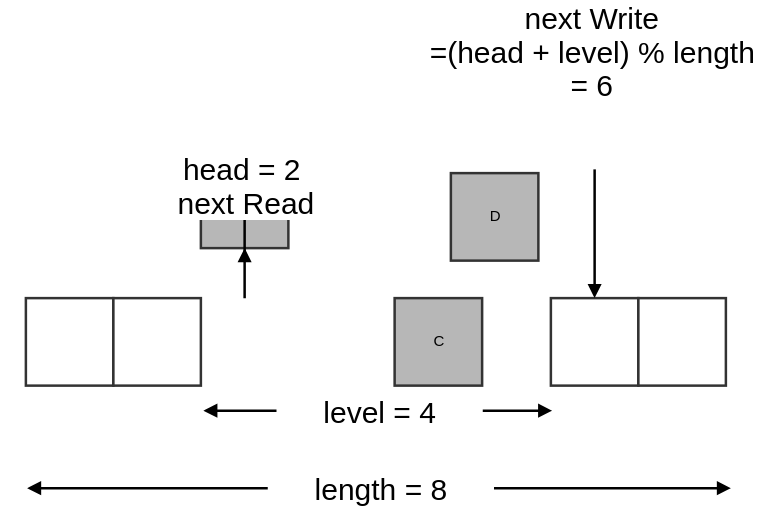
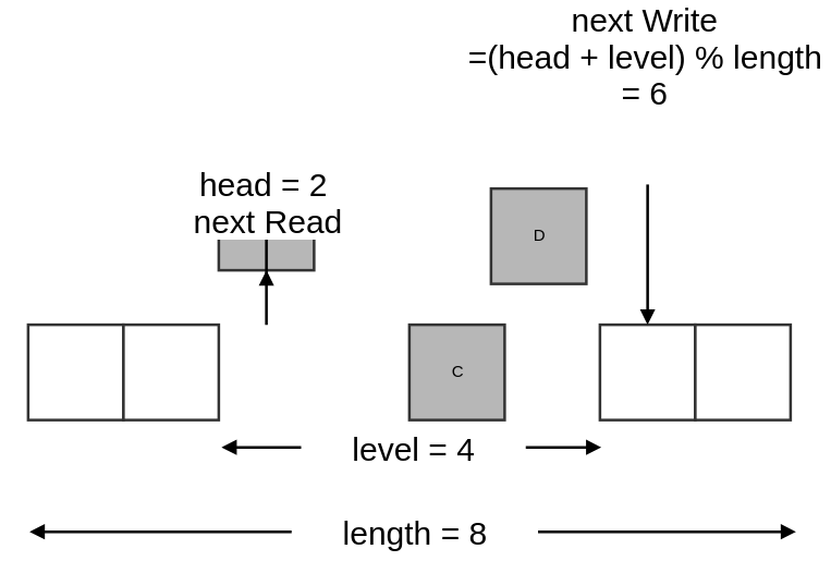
  <mxCell id="0" />
  <mxCell id="1" parent="0" />
  <mxCell id="2" style="shape=rect;shadow=0;strokeWidth=2;fillColor=#FFFFFF;strokeColor=#333333;opacity=100.0;gliffyId=13;" vertex="1" parent="1"><mxGeometry x="20" y="130" width="70" height="70" as="geometry" /></mxCell>
  <mxCell id="3" style="shape=rect;shadow=0;strokeWidth=2;fillColor=#FFFFFF;strokeColor=#333333;opacity=100.0;gliffyId=15;" vertex="1" parent="1"><mxGeometry x="90" y="130" width="70" height="70" as="geometry" /></mxCell>
  <mxCell id="4" value="&lt;div style='width: 63.0px;height:auto;word-break: break-word;'&gt;&lt;div align=&quot;center&quot;&gt;&lt;span style=&quot;font-size: 12px; font-family: Arial; white-space: pre-wrap; text-decoration: none; line-height: 14px; color: rgb(0, 0, 0);&quot;&gt;A&lt;/span&gt;&lt;/div&gt;&lt;/div&gt;" style="shape=rect;shadow=0;strokeWidth=2;fillColor=#b7b7b7;strokeColor=#333333;opacity=100.0;html=1;nl2Br=0;verticalAlign=middle;align=center;spacingLeft=2.0;spacingRight=0;whiteSpace=wrap;gliffyId=16;" vertex="1" parent="1"><mxGeometry x="160" y="20" width="70" height="70" as="geometry" /></mxCell>
- <mxCell id="5" value="&lt;div style='width: 63.0px;height:auto;word-break: break-word;'&gt;&lt;div align=&quot;center&quot;&gt;&lt;span style=&quot;font-size: 12px; font-family: Arial; white-space: pre-wrap; text-decoration: none; line-height: 14px; color: rgb(0, 0, 0);&quot;&gt;C&lt;/span&gt;&lt;/div&gt;&lt;/div&gt;" style="shape=rect;shadow=0;strokeWidth=2;fillColor=#b7b7b7;strokeColor=#333333;opacity=100.0;html=1;nl2Br=0;verticalAlign=middle;align=center;spacingLeft=2.0;spacingRight=0;whiteSpace=wrap;gliffyId=18;" vertex="1" parent="1"><mxGeometry x="315" y="130" width="70" height="70" as="geometry" /></mxCell>
+ <mxCell id="5" value="&lt;div style='width: 63.0px;height:auto;word-break: break-word;'&gt;&lt;div align=&quot;center&quot;&gt;&lt;span style=&quot;font-size: 12px; font-family: Arial; white-space: pre-wrap; text-decoration: none; line-height: 14px; color: rgb(0, 0, 0);&quot;&gt;C&lt;/span&gt;&lt;/div&gt;&lt;/div&gt;" style="shape=rect;shadow=0;strokeWidth=2;fillColor=#b7b7b7;strokeColor=#333333;opacity=100.0;html=1;nl2Br=0;verticalAlign=middle;align=center;spacingLeft=2.0;spacingRight=0;whiteSpace=wrap;gliffyId=18;" vertex="1" parent="1"><mxGeometry x="300" y="130" width="70" height="70" as="geometry" /></mxCell>
  <mxCell id="6" value="&lt;div style='width: 63.0px;height:auto;word-break: break-word;'&gt;&lt;div align=&quot;center&quot;&gt;&lt;span style=&quot;font-size: 12px; font-family: Arial; white-space: pre-wrap; text-decoration: none; line-height: 14px; color: rgb(0, 0, 0);&quot;&gt;D&lt;/span&gt;&lt;/div&gt;&lt;/div&gt;" style="shape=rect;shadow=0;strokeWidth=2;fillColor=#b7b7b7;strokeColor=#333333;opacity=100.0;html=1;nl2Br=0;verticalAlign=middle;align=center;spacingLeft=2.0;spacingRight=0;whiteSpace=wrap;gliffyId=19;" vertex="1" parent="1"><mxGeometry x="360" y="30" width="70" height="70" as="geometry" /></mxCell>
  <mxCell id="7" style="shape=rect;shadow=0;strokeWidth=2;fillColor=#FFFFFF;strokeColor=#333333;opacity=100.0;gliffyId=20;" vertex="1" parent="1"><mxGeometry x="440" y="130" width="70" height="70" as="geometry" /></mxCell>
  <mxCell id="8" style="shape=rect;shadow=0;strokeWidth=2;fillColor=#FFFFFF;strokeColor=#333333;opacity=100.0;gliffyId=21;" vertex="1" parent="1"><mxGeometry x="510" y="130" width="70" height="70" as="geometry" /></mxCell>
  <mxCell id="9" style="shape=filledEdge;strokeWidth=2;strokeColor=#000000;fillColor=none;startArrow=block;startFill=1;startSize=6;endArrow=block;endFill=1;endSize=6;rounded=0;html=1;nl2Br=0;gliffyId=23;edgeStyle=orthogonalEdgeStyle;" edge="1" parent="1"><mxGeometry width="100" height="100" relative="1" as="geometry"><mxPoint x="21" y="282" as="sourcePoint" /><mxPoint x="584.008" y="282" as="targetPoint" /></mxGeometry></mxCell>
  <mxCell id="10" value="&lt;div style=&quot;width: 181.0px ; height: auto ; word-break: break-word&quot;&gt;&lt;div align=&quot;center&quot;&gt;&lt;span style=&quot;font-size: 24px ; font-family: &amp;#34;arial&amp;#34; ; white-space: pre-wrap ; line-height: 27px ; color: rgb(0 , 0 , 0)&quot;&gt;length = 8&lt;/span&gt;&lt;/div&gt;&lt;/div&gt;" style="text;html=1;nl2Br=0;labelBackgroundColor=#FFFFFF;html=1;nl2Br=0;verticalAlign=middle;align=center;spacingLeft=0.0;spacingRight=0;gliffyId=24;" vertex="1" parent="9"><mxGeometry relative="1" as="geometry"><mxPoint as="offset" /></mxGeometry></mxCell>
  <mxCell id="11" style="shape=filledEdge;strokeWidth=2;strokeColor=#000000;fillColor=none;startArrow=none;startFill=0;startSize=6;endArrow=block;endFill=1;endSize=6;rounded=0;html=1;nl2Br=0;gliffyId=25;edgeStyle=orthogonalEdgeStyle;" edge="1" parent="1" target="4"><mxGeometry width="100" height="100" relative="1" as="geometry"><mxPoint x="195" y="54.993" as="sourcePoint" /><Array as="points"><mxPoint x="195" y="130" /></Array></mxGeometry></mxCell>
  <mxCell id="12" value="&lt;div style=&quot;width: 165.0px ; height: auto ; word-break: break-word&quot;&gt;&lt;div align=&quot;center&quot;&gt;&lt;span style=&quot;font-size: 24px ; font-family: &amp;#34;arial&amp;#34; ; white-space: pre-wrap ; line-height: 27px ; color: rgb(0 , 0 , 0)&quot;&gt;head = 2 &lt;/span&gt;&lt;/div&gt;&lt;div align=&quot;center&quot;&gt;&lt;span style=&quot;font-size: 24px ; font-family: &amp;#34;arial&amp;#34; ; white-space: pre-wrap ; line-height: 27px ; color: rgb(0 , 0 , 0)&quot;&gt;next Read&lt;/span&gt;&lt;/div&gt;&lt;/div&gt;" style="text;html=1;nl2Br=0;labelBackgroundColor=#FFFFFF;html=1;nl2Br=0;verticalAlign=middle;align=center;spacingLeft=0.0;spacingRight=0;gliffyId=29;" vertex="1" parent="11"><mxGeometry relative="1" as="geometry"><mxPoint y="-73" as="offset" /></mxGeometry></mxCell>
  <mxCell id="13" style="shape=filledEdge;strokeWidth=2;strokeColor=#000000;fillColor=none;startArrow=block;startFill=1;startSize=6;endArrow=block;endFill=1;endSize=6;rounded=0;html=1;nl2Br=0;gliffyId=30;edgeStyle=orthogonalEdgeStyle;" edge="1" parent="1"><mxGeometry width="100" height="100" relative="1" as="geometry"><mxPoint x="162" y="220" as="sourcePoint" /><mxPoint x="441" y="220" as="targetPoint" /></mxGeometry></mxCell>
  <mxCell id="14" value="&lt;div style=&quot;width: 165.0px ; height: auto ; word-break: break-word&quot;&gt;&lt;div align=&quot;center&quot;&gt;&lt;span style=&quot;font-size: 24px ; font-family: &amp;#34;arial&amp;#34; ; white-space: pre-wrap ; line-height: 27px ; color: rgb(0 , 0 , 0)&quot;&gt;level = 4&lt;/span&gt;&lt;/div&gt;&lt;/div&gt;" style="text;html=1;nl2Br=0;labelBackgroundColor=#FFFFFF;html=1;nl2Br=0;verticalAlign=middle;align=center;spacingLeft=0.0;spacingRight=0;gliffyId=31;" vertex="1" parent="13"><mxGeometry relative="1" as="geometry"><mxPoint as="offset" /></mxGeometry></mxCell>
  <mxCell id="15" style="shape=filledEdge;strokeWidth=2;strokeColor=#000000;fillColor=none;startArrow=block;startFill=1;startSize=6;endArrow=none;endFill=0;endSize=6;rounded=0;html=1;nl2Br=0;gliffyId=37;edgeStyle=orthogonalEdgeStyle;" edge="1" parent="1" source="7"><mxGeometry width="100" height="100" relative="1" as="geometry"><mxPoint x="475" y="27" as="targetPoint" /><Array as="points"><mxPoint x="475" y="130" /></Array></mxGeometry></mxCell>
  <mxCell id="16" value="&lt;div style='width: 266.0px;height:auto;word-break: break-word;'&gt;&lt;div align=&quot;center&quot;&gt;&lt;span style=&quot;font-size: 24px; font-family: Arial; white-space: pre-wrap; line-height: 27px; color: rgb(0, 0, 0);&quot;&gt;next Write &lt;/span&gt;&lt;/div&gt;&lt;div align=&quot;center&quot;&gt;&lt;span style=&quot;font-size: 24px; font-family: Arial; white-space: pre-wrap; line-height: 27px; color: rgb(0, 0, 0);&quot;&gt;=(head + level) % length &lt;/span&gt;&lt;/div&gt;&lt;div align=&quot;center&quot;&gt;&lt;span style=&quot;font-size: 24px; font-family: Arial; white-space: pre-wrap; line-height: 27px; color: rgb(0, 0, 0);&quot;&gt;= 6 &lt;/span&gt;&lt;/div&gt;&lt;div align=&quot;center&quot;&gt;&lt;span style=&quot;font-size: 24px; font-family: Arial; white-space: pre-wrap; line-height: 27px; text-decoration: none; color: rgb(0, 0, 0);&quot;&gt;&lt;/span&gt;&lt;/div&gt;&lt;/div&gt;" style="text;html=1;nl2Br=0;labelBackgroundColor=#FFFFFF;html=1;nl2Br=0;verticalAlign=middle;align=center;spacingLeft=0.0;spacingRight=0;gliffyId=38;" vertex="1" parent="15"><mxGeometry relative="1" as="geometry"><mxPoint y="-146" as="offset" /></mxGeometry></mxCell>
